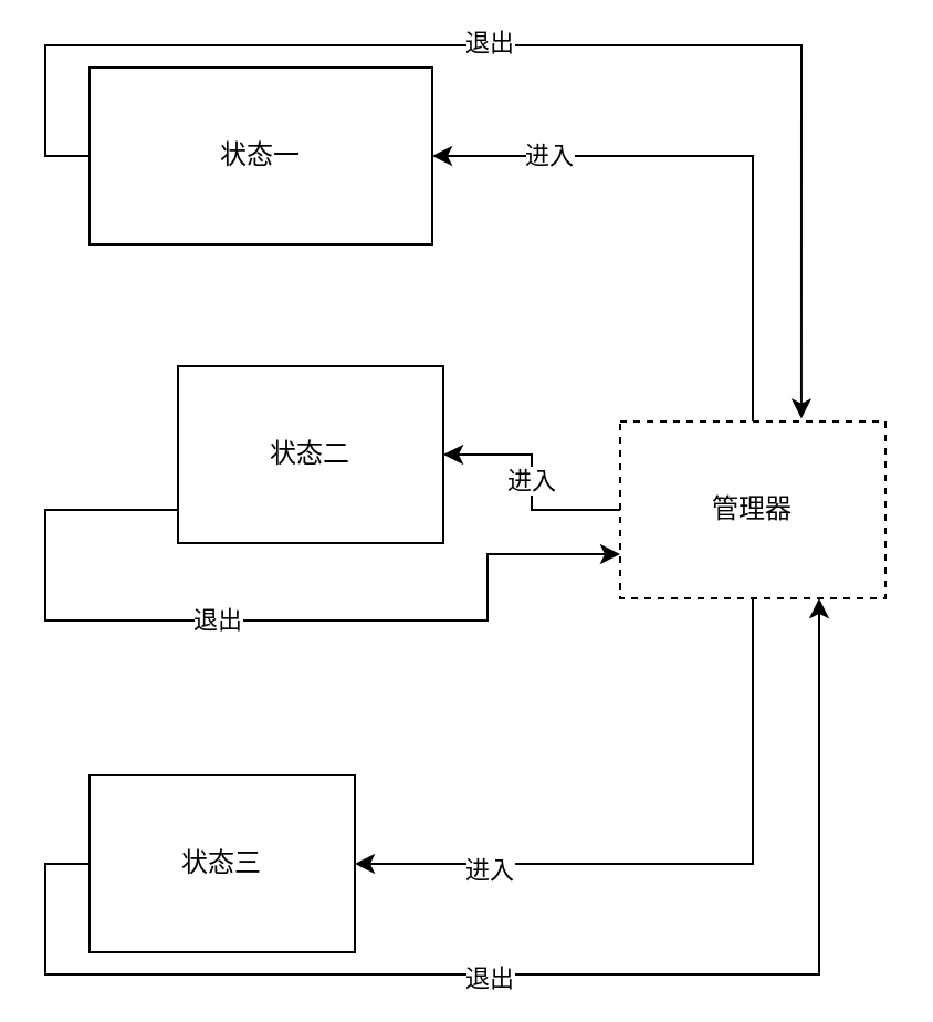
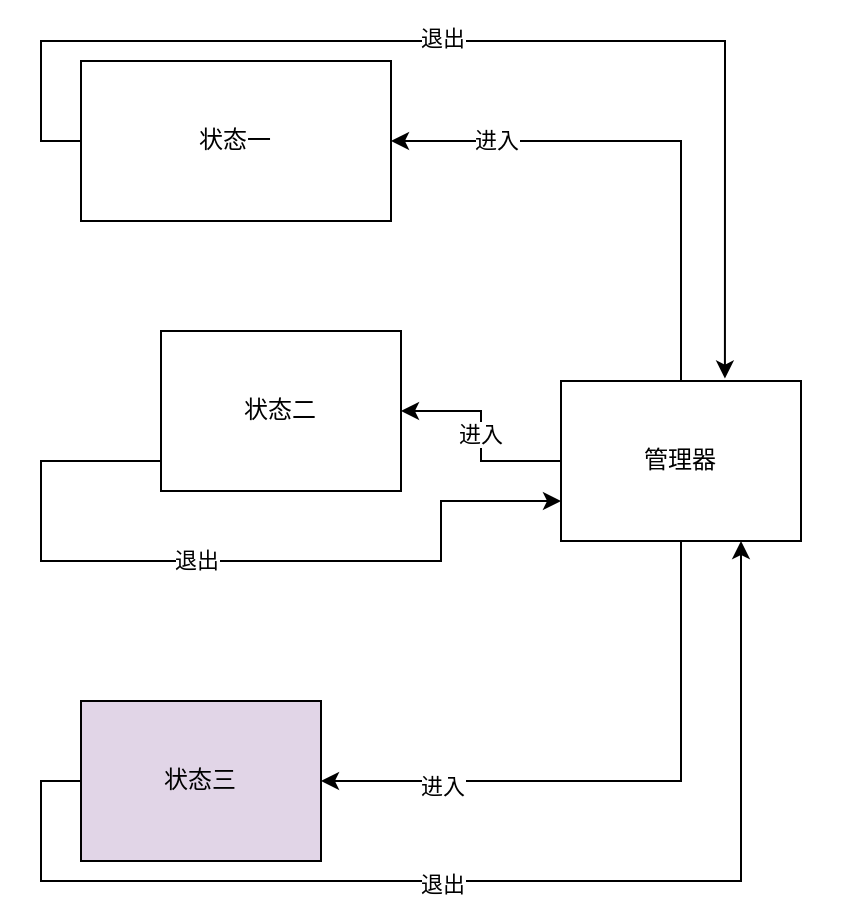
  <mxCell id="0" />
  <mxCell id="1" parent="0" />
  <mxCell id="2" value="进入" style="edgeStyle=orthogonalEdgeStyle;rounded=0;orthogonalLoop=1;jettySize=auto;html=1;exitX=0;exitY=0.5;exitDx=0;exitDy=0;entryX=1;entryY=0.5;entryDx=0;entryDy=0;" edge="1" parent="1" source="7" target="12"><mxGeometry relative="1" as="geometry" /></mxCell>
  <mxCell id="3" style="edgeStyle=orthogonalEdgeStyle;rounded=0;orthogonalLoop=1;jettySize=auto;html=1;exitX=0.5;exitY=1;exitDx=0;exitDy=0;entryX=1;entryY=0.5;entryDx=0;entryDy=0;" edge="1" parent="1" source="7" target="10"><mxGeometry relative="1" as="geometry" /></mxCell>
  <mxCell id="4" value="进入" style="edgeLabel;html=1;align=center;verticalAlign=middle;resizable=0;points=[];" vertex="1" connectable="0" parent="3"><mxGeometry x="0.601" y="2" relative="1" as="geometry"><mxPoint as="offset" /></mxGeometry></mxCell>
  <mxCell id="5" style="edgeStyle=orthogonalEdgeStyle;rounded=0;orthogonalLoop=1;jettySize=auto;html=1;entryX=1;entryY=0.5;entryDx=0;entryDy=0;" edge="1" parent="1" source="7" target="15"><mxGeometry relative="1" as="geometry"><Array as="points"><mxPoint x="340" y="70" /></Array></mxGeometry></mxCell>
  <mxCell id="6" value="进入" style="edgeLabel;html=1;align=center;verticalAlign=middle;resizable=0;points=[];" vertex="1" connectable="0" parent="5"><mxGeometry x="0.608" y="-1" relative="1" as="geometry"><mxPoint as="offset" /></mxGeometry></mxCell>
- <mxCell id="7" value="管理器" style="rounded=0;whiteSpace=wrap;html=1;dashed=1;" parent="1" vertex="1"><mxGeometry x="280" y="190" width="120" height="80" as="geometry" /></mxCell>
+ <mxCell id="7" value="管理器" style="rounded=0;whiteSpace=wrap;html=1;" parent="1" vertex="1"><mxGeometry x="280" y="190" width="120" height="80" as="geometry" /></mxCell>
  <mxCell id="8" style="edgeStyle=orthogonalEdgeStyle;rounded=0;orthogonalLoop=1;jettySize=auto;html=1;exitX=0;exitY=0.5;exitDx=0;exitDy=0;entryX=0.75;entryY=1;entryDx=0;entryDy=0;" edge="1" parent="1" source="10" target="7"><mxGeometry relative="1" as="geometry"><mxPoint x="240" y="430" as="targetPoint" /><Array as="points"><mxPoint x="20" y="390" /><mxPoint x="20" y="440" /><mxPoint x="370" y="440" /></Array></mxGeometry></mxCell>
  <mxCell id="9" value="退出" style="edgeLabel;html=1;align=center;verticalAlign=middle;resizable=0;points=[];" vertex="1" connectable="0" parent="8"><mxGeometry x="-0.099" y="-1" relative="1" as="geometry"><mxPoint x="4" as="offset" /></mxGeometry></mxCell>
- <mxCell id="10" value="状态三" style="rounded=0;whiteSpace=wrap;html=1;" parent="1" vertex="1"><mxGeometry x="40" y="350" width="120" height="80" as="geometry" /></mxCell>
+ <mxCell id="10" value="状态三" style="rounded=0;whiteSpace=wrap;html=1;fillColor=#e1d5e7;" parent="1" vertex="1"><mxGeometry x="40" y="350" width="120" height="80" as="geometry" /></mxCell>
  <mxCell id="11" value="退出" style="edgeStyle=orthogonalEdgeStyle;rounded=0;orthogonalLoop=1;jettySize=auto;html=1;exitX=0;exitY=0.5;exitDx=0;exitDy=0;entryX=0;entryY=0.75;entryDx=0;entryDy=0;" edge="1" parent="1" source="12" target="7"><mxGeometry relative="1" as="geometry"><Array as="points"><mxPoint x="20" y="230" /><mxPoint x="20" y="280" /><mxPoint x="220" y="280" /><mxPoint x="220" y="250" /></Array></mxGeometry></mxCell>
  <mxCell id="12" value="状态二" style="rounded=0;whiteSpace=wrap;html=1;" parent="1" vertex="1"><mxGeometry x="80" y="165" width="120" height="80" as="geometry" /></mxCell>
  <mxCell id="13" style="edgeStyle=orthogonalEdgeStyle;rounded=0;orthogonalLoop=1;jettySize=auto;html=1;exitX=0;exitY=0.5;exitDx=0;exitDy=0;entryX=0.683;entryY=-0.015;entryDx=0;entryDy=0;entryPerimeter=0;" edge="1" parent="1" source="15" target="7"><mxGeometry relative="1" as="geometry"><Array as="points"><mxPoint x="20" y="70" /><mxPoint x="20" y="20" /><mxPoint x="362" y="20" /></Array></mxGeometry></mxCell>
  <mxCell id="14" value="退出" style="edgeLabel;html=1;align=center;verticalAlign=middle;resizable=0;points=[];" vertex="1" connectable="0" parent="13"><mxGeometry x="-0.064" y="2" relative="1" as="geometry"><mxPoint x="-2" as="offset" /></mxGeometry></mxCell>
  <mxCell id="15" value="状态一" style="rounded=0;whiteSpace=wrap;html=1;" parent="1" vertex="1"><mxGeometry x="40" y="30" width="155" height="80" as="geometry" /></mxCell>
